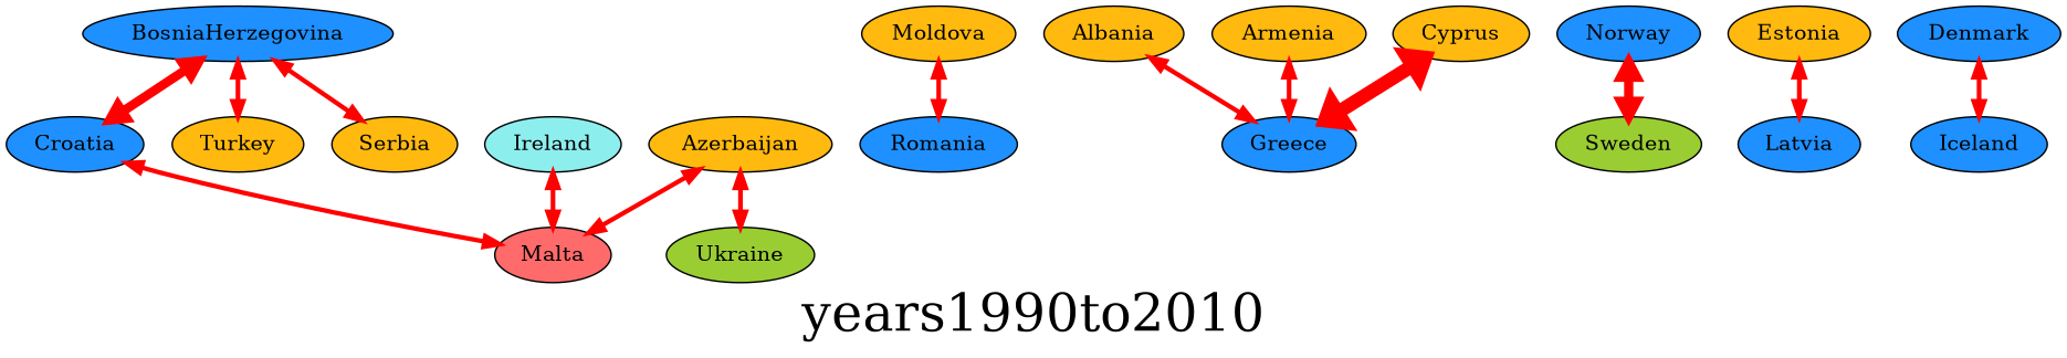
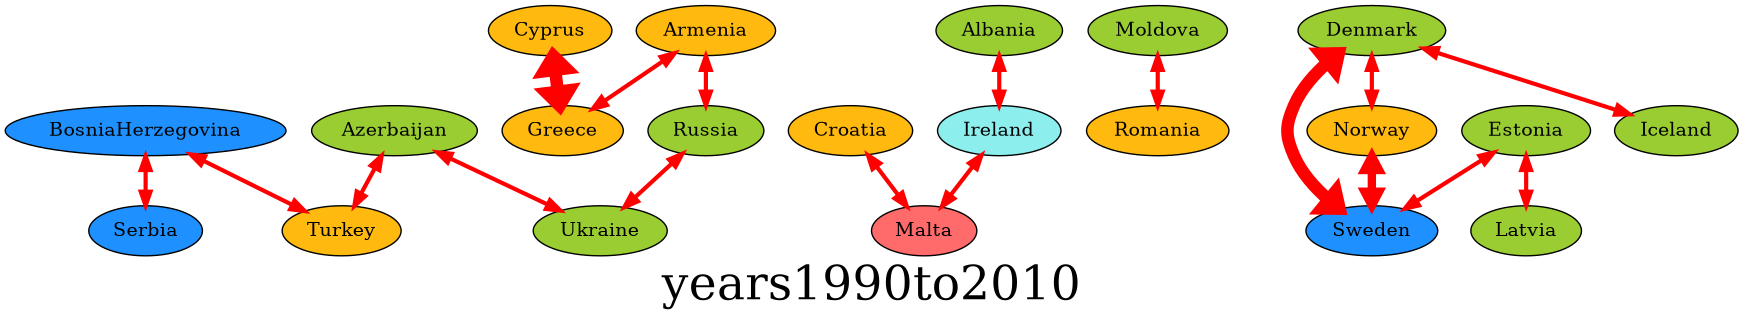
  digraph {
    fontsize=34
    label=years1990to2010
    node [fillcolor=darkgoldenrod1 style=filled]
    edge [color=red dir=both penwidth=3]
    BosniaHerzegovina [fillcolor=dodgerblue]
-   Croatia [fillcolor=dodgerblue]
+   Croatia
    Turkey
-   Serbia
+   Serbia [fillcolor=dodgerblue]
    Malta [fillcolor=indianred1]
-   Azerbaijan
+   Azerbaijan [fillcolor=olivedrab3]
    Ukraine [fillcolor=olivedrab3]
-   Moldova
-   Romania [fillcolor=dodgerblue]
-   Albania
-   Greece [fillcolor=dodgerblue]
+   Moldova [fillcolor=olivedrab3]
+   Romania
+   Albania [fillcolor=olivedrab3]
+   Greece
    Armenia
+   Russia [fillcolor=olivedrab3]
    Ireland [fillcolor=darkslategray2]
-   Sweden [fillcolor=olivedrab3]
-   Estonia
-   Latvia [fillcolor=dodgerblue]
-   Norway [fillcolor=dodgerblue]
+   Sweden [fillcolor=dodgerblue]
+   Estonia [fillcolor=olivedrab3]
+   Latvia [fillcolor=olivedrab3]
+   Norway
    Cyprus
-   Denmark [fillcolor=dodgerblue]
-   Iceland [fillcolor=dodgerblue]
-   BosniaHerzegovina -> Croatia [penwidth=6]
+   Denmark [fillcolor=olivedrab3]
+   Iceland [fillcolor=olivedrab3]
    BosniaHerzegovina -> Turkey
    BosniaHerzegovina -> Serbia
    Croatia -> Malta
-   Azerbaijan -> Malta
+   Azerbaijan -> Turkey
    Azerbaijan -> Ukraine
    Moldova -> Romania
-   Albania -> Greece
+   Albania -> Ireland
    Armenia -> Greece
+   Armenia -> Russia
+   Russia -> Ukraine
    Ireland -> Malta
+   Estonia -> Sweden
    Estonia -> Latvia
    Norway -> Sweden [penwidth=6]
    Cyprus -> Greece [penwidth=9]
+   Denmark -> Sweden [penwidth=9]
+   Denmark -> Norway
    Denmark -> Iceland
  }
